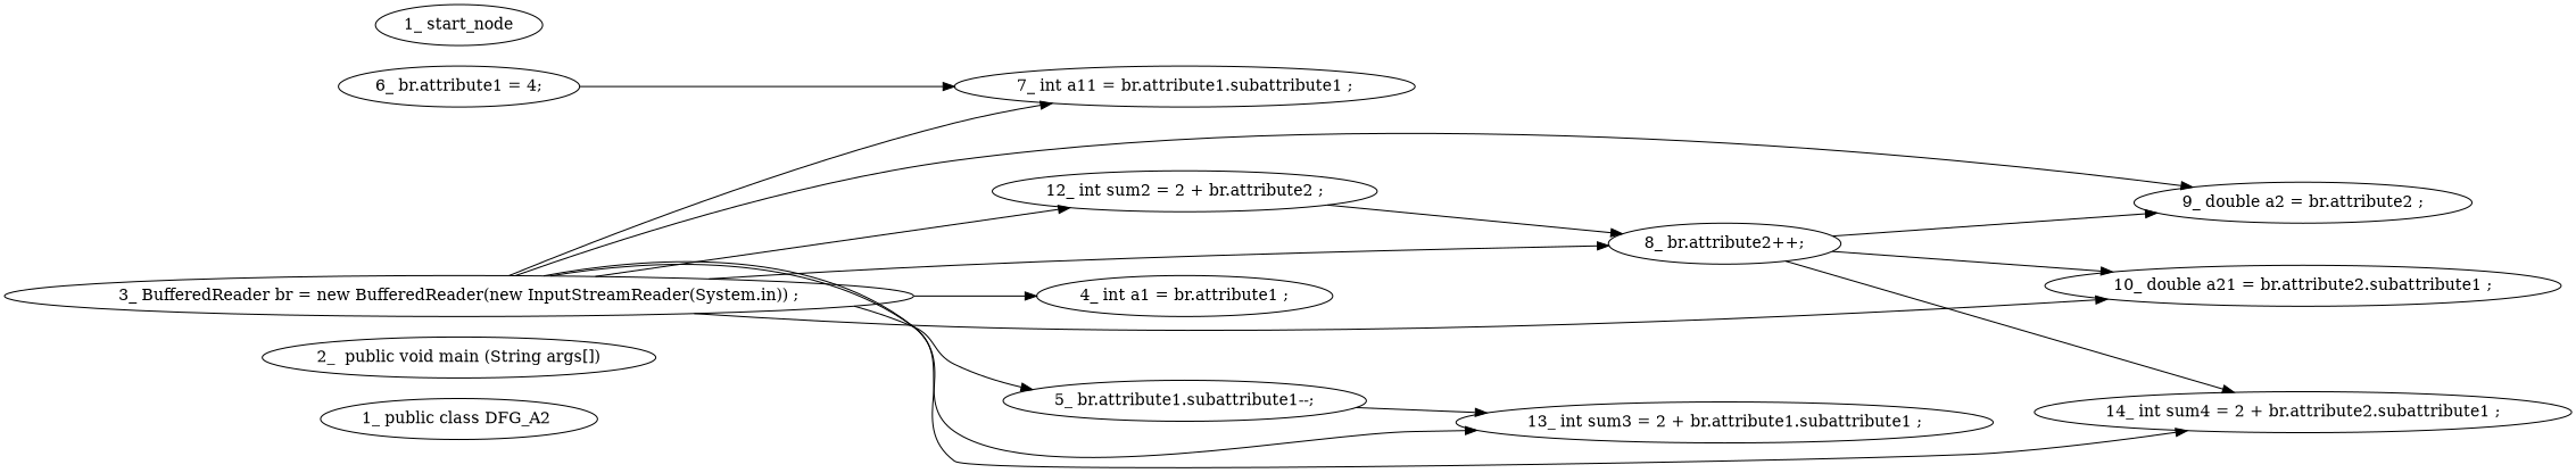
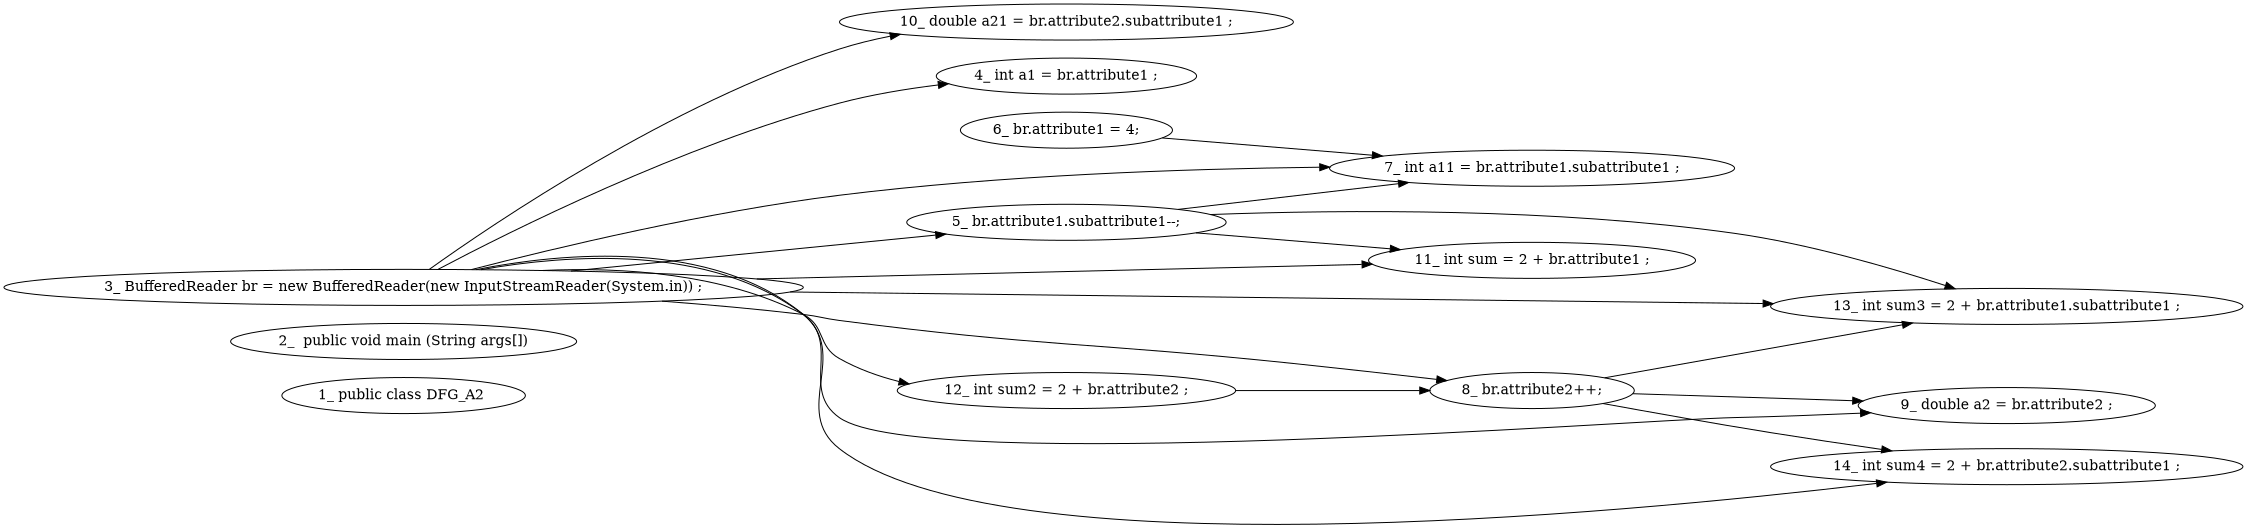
  digraph {
    rankdir=LR
    node [type_label=local_declaration]
    edge [used_def="br.attribute1.subattribute1"]
    n1 [label="1_\ public\ class\ DFG_A2\ " type_label=class_declaration]
    n2 [label="2_\ \ public\ void\ main\ \(String\ args\[\]\)" type_label=method_declaration]
    n3 [label="3_\ BufferedReader\ br\ =\ new\ BufferedReader\(new\ InputStreamReader\(System\.in\)\)\ ;"]
    n4 [label="4_\ int\ a1\ =\ br\.attribute1\ ;"]
    n5 [label="5_\ br\.attribute1\.subattribute1\-\-;" type_label=expression_statement]
    n6 [label="7_\ int\ a11\ =\ br\.attribute1\.subattribute1\ ;"]
    n7 [label="8_\ br\.attribute2\+\+;" type_label=expression_statement]
    n8 [label="9_\ double\ a2\ =\ br\.attribute2\ ;"]
    n9 [label="10_\ double\ a21\ =\ br\.attribute2\.subattribute1\ ;"]
+   n10 [label="11_\ int\ sum\ =\ 2\ \+\ br\.attribute1\ ;"]
    n11 [label="12_\ int\ sum2\ =\ 2\ \+\ br\.attribute2\ ;"]
    n12 [label="13_\ int\ sum3\ =\ 2\ \+\ br\.attribute1\.subattribute1\ ;"]
    n13 [label="14_\ int\ sum4\ =\ 2\ \+\ br\.attribute2\.subattribute1\ ;"]
    n14 [label="6_\ br\.attribute1\ =\ 4;" type_label=expression_statement]
-   n15 [label="1_\ start_node" type_label=start]
    n3 -> n4 [used_def="br.attribute1"]
    n3 -> n5
    n3 -> n6
    n3 -> n7 [used_def="br.attribute2"]
    n3 -> n8 [used_def="br.attribute2"]
    n3 -> n9 [used_def="br.attribute2.subattribute1"]
+   n3 -> n10 [used_def="br.attribute1"]
    n3 -> n11 [used_def="br.attribute2"]
    n3 -> n12
    n3 -> n13 [used_def="br.attribute2.subattribute1"]
+   n5 -> n6
+   n5 -> n10 [used_def="br.attribute1"]
    n5 -> n12
    n7 -> n8 [used_def="br.attribute2"]
-   n7 -> n9 [used_def="br.attribute2.subattribute1"]
+   n7 -> n12 [used_def="br.attribute2.subattribute1"]
    n7 -> n13 [used_def="br.attribute2.subattribute1"]
    n11 -> n7 [used_def="br.attribute2"]
    n14 -> n6
  }
